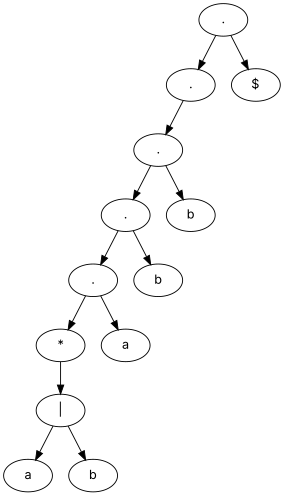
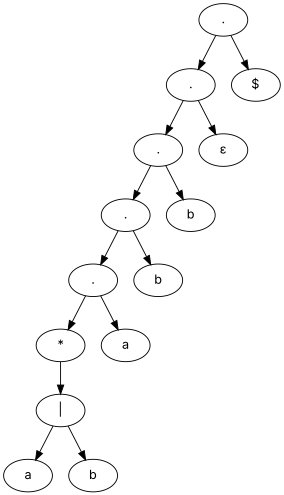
  digraph {
    fontname=Inter
    node [fontname=Inter]
    edge [fontname=Inter]
    n1 [label="."]
    n2 [label="."]
    n3 [label="$"]
    n4 [label="."]
+   n5 [label="&epsilon;"]
    n6 [label="."]
    n7 [label=b]
    n8 [label="."]
    n9 [label=b]
    n10 [label="*"]
    n11 [label=a]
    n12 [label="|"]
    n13 [label=a]
    n14 [label=b]
    n1 -> n2
    n1 -> n3
    n2 -> n4
+   n2 -> n5
    n4 -> n6
    n4 -> n7
    n6 -> n8
    n6 -> n9
    n8 -> n10
    n8 -> n11
    n10 -> n12
    n12 -> n13
    n12 -> n14
  }
